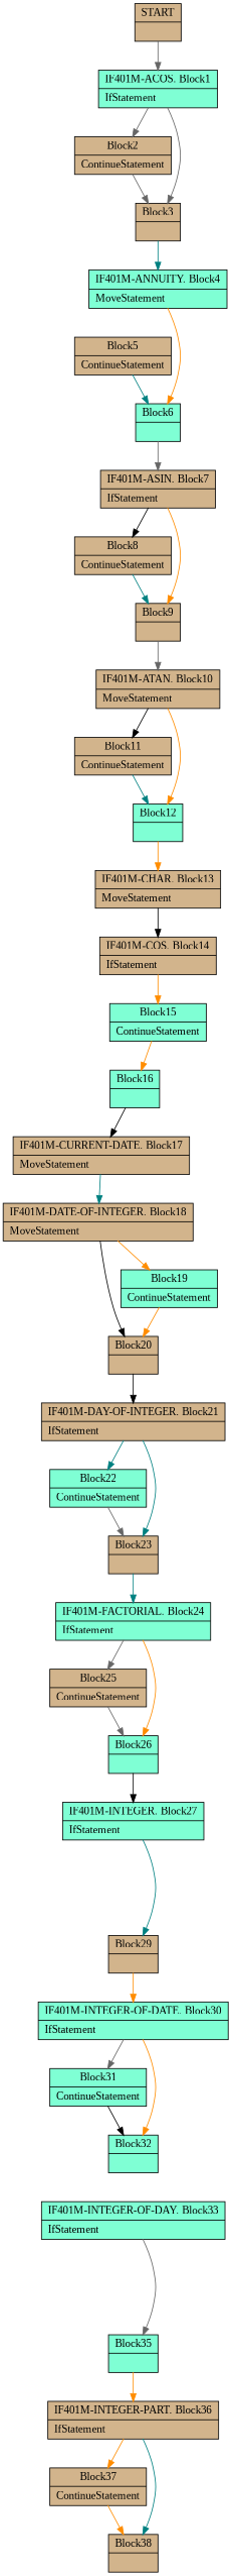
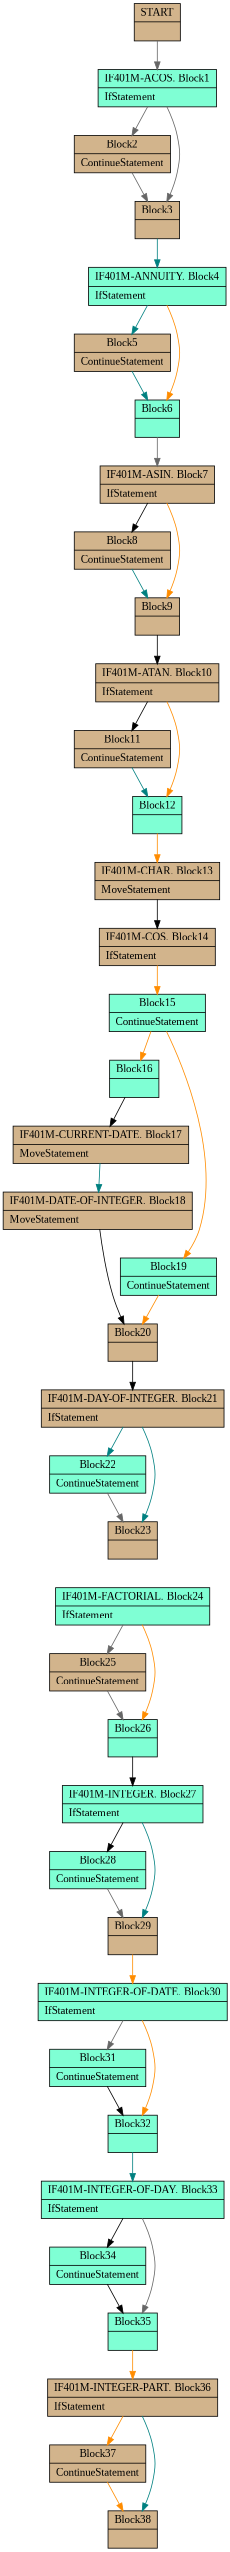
  digraph {
    fontname="Liberation Serif"
    node [fillcolor=tan fontname="Liberation Serif" shape=record style=filled]
    edge [arrowtail=empty color=darkorange fontname="Liberation Serif"]
    n1 [label="{START|}"]
    n2 [fillcolor=aquamarine label="{IF401M-ACOS. Block1|IfStatement\l}"]
    n3 [label="{Block2|ContinueStatement\l}"]
    n4 [label="{Block3|}"]
-   n5 [fillcolor=aquamarine label="{IF401M-ANNUITY. Block4|MoveStatement\l}"]
+   n5 [fillcolor=aquamarine label="{IF401M-ANNUITY. Block4|IfStatement\l}"]
    n6 [label="{Block5|ContinueStatement\l}"]
    n7 [fillcolor=aquamarine label="{Block6|}"]
    n8 [label="{IF401M-ASIN. Block7|IfStatement\l}"]
    n9 [label="{Block8|ContinueStatement\l}"]
    n10 [label="{Block9|}"]
-   n11 [label="{IF401M-ATAN. Block10|MoveStatement\l}"]
+   n11 [label="{IF401M-ATAN. Block10|IfStatement\l}"]
    n12 [label="{Block11|ContinueStatement\l}"]
    n13 [fillcolor=aquamarine label="{Block12|}"]
    n14 [label="{IF401M-CHAR. Block13|MoveStatement\l}"]
    n15 [label="{IF401M-COS. Block14|IfStatement\l}"]
    n16 [fillcolor=aquamarine label="{Block15|ContinueStatement\l}"]
    n17 [fillcolor=aquamarine label="{Block16|}"]
    n18 [label="{IF401M-CURRENT-DATE. Block17|MoveStatement\l}"]
    n19 [label="{IF401M-DATE-OF-INTEGER. Block18|MoveStatement\l}"]
    n20 [fillcolor=aquamarine label="{Block19|ContinueStatement\l}"]
    n21 [label="{Block20|}"]
    n22 [label="{IF401M-DAY-OF-INTEGER. Block21|IfStatement\l}"]
    n23 [fillcolor=aquamarine label="{Block22|ContinueStatement\l}"]
    n24 [label="{Block23|}"]
    n25 [fillcolor=aquamarine label="{IF401M-FACTORIAL. Block24|IfStatement\l}"]
    n26 [label="{Block25|ContinueStatement\l}"]
    n27 [fillcolor=aquamarine label="{Block26|}"]
    n28 [fillcolor=aquamarine label="{IF401M-INTEGER. Block27|IfStatement\l}"]
+   n29 [fillcolor=aquamarine label="{Block28|ContinueStatement\l}"]
    n30 [label="{Block29|}"]
    n31 [fillcolor=aquamarine label="{IF401M-INTEGER-OF-DATE. Block30|IfStatement\l}"]
    n32 [fillcolor=aquamarine label="{Block31|ContinueStatement\l}"]
    n33 [fillcolor=aquamarine label="{Block32|}"]
    n34 [fillcolor=aquamarine label="{IF401M-INTEGER-OF-DAY. Block33|IfStatement\l}"]
+   n35 [fillcolor=aquamarine label="{Block34|ContinueStatement\l}"]
    n36 [fillcolor=aquamarine label="{Block35|}"]
    n37 [label="{IF401M-INTEGER-PART. Block36|IfStatement\l}"]
    n38 [label="{Block37|ContinueStatement\l}"]
    n39 [label="{Block38|}"]
    n1 -> n2 [color=gray40]
    n2 -> n3 [color=gray40]
    n2 -> n4 [color=gray40]
    n3 -> n4 [color=gray40]
    n4 -> n5 [color=teal]
+   n5 -> n6 [color=teal]
    n5 -> n7
    n6 -> n7 [color=teal]
    n7 -> n8 [color=gray40]
    n8 -> n9 [color=black]
    n8 -> n10
    n9 -> n10 [color=teal]
-   n10 -> n11 [color=gray40]
+   n10 -> n11 [color=black]
    n11 -> n12 [color=black]
    n11 -> n13
    n12 -> n13 [color=teal]
    n13 -> n14
    n14 -> n15 [color=black]
    n15 -> n16
    n16 -> n17
    n17 -> n18 [color=black]
    n18 -> n19 [color=teal]
-   n19 -> n20
+   n16 -> n20
    n19 -> n21 [color=black]
    n20 -> n21
    n21 -> n22 [color=black]
    n22 -> n23 [color=teal]
    n22 -> n24 [color=teal]
    n23 -> n24 [color=gray40]
-   n24 -> n25 [color=teal]
    n25 -> n26 [color=gray40]
    n25 -> n27
    n26 -> n27 [color=gray40]
    n27 -> n28 [color=black]
+   n28 -> n29 [color=black]
    n28 -> n30 [color=teal]
+   n29 -> n30 [color=gray40]
    n30 -> n31
    n31 -> n32 [color=gray40]
    n31 -> n33
    n32 -> n33 [color=black]
+   n33 -> n34 [color=teal]
+   n34 -> n35 [color=black]
    n34 -> n36 [color=gray40]
+   n35 -> n36 [color=black]
    n36 -> n37
    n37 -> n38
    n37 -> n39 [color=teal]
    n38 -> n39
  }
